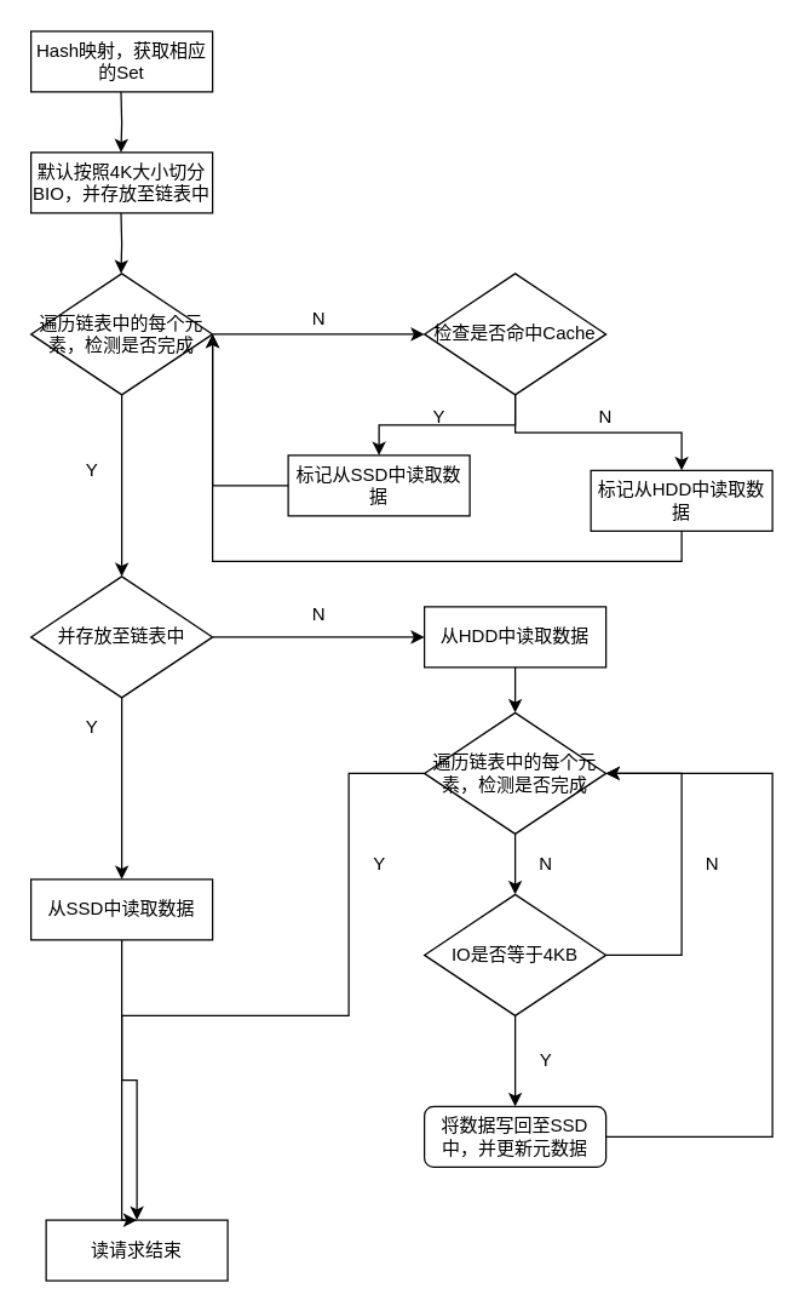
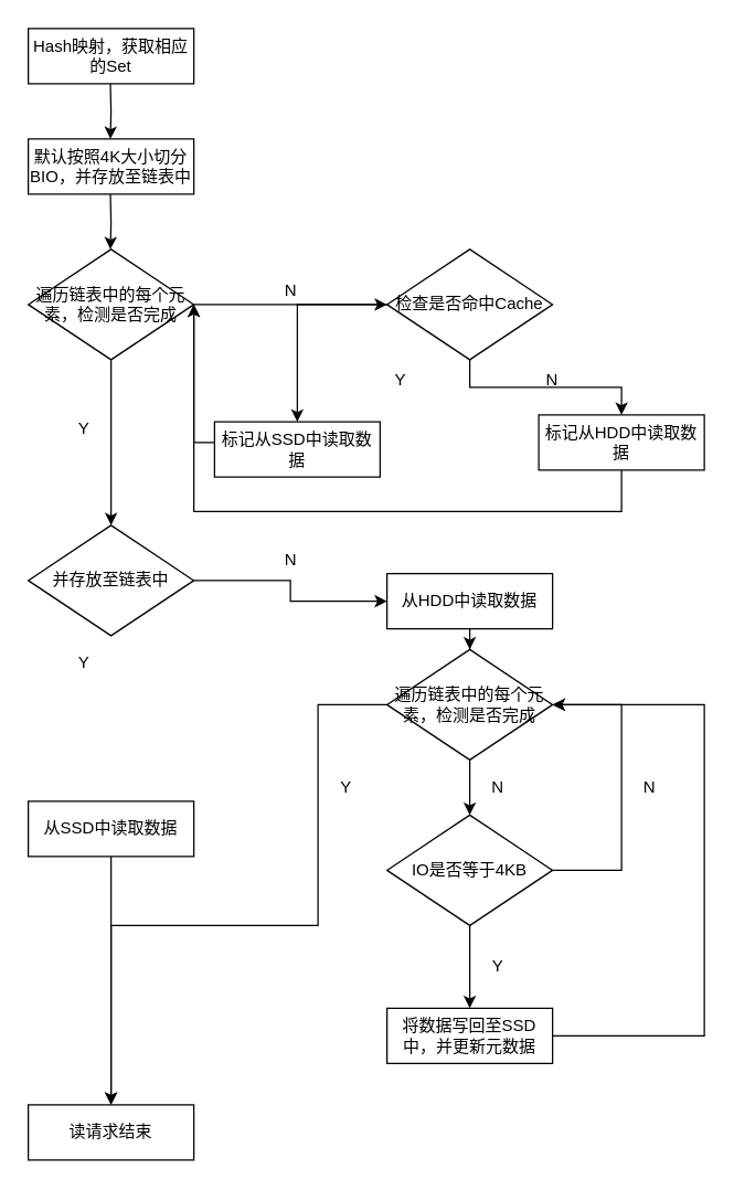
  <mxCell id="0" />
  <mxCell id="1" parent="0" />
  <mxCell id="2" value="Hash映射，获取相应的Set" style="rounded=0;whiteSpace=wrap;html=1;" vertex="1" parent="1"><mxGeometry x="20" y="20" width="120" height="40" as="geometry" /></mxCell>
  <mxCell id="3" style="edgeStyle=orthogonalEdgeStyle;rounded=0;orthogonalLoop=1;jettySize=auto;html=1;entryX=0.5;entryY=0;entryDx=0;entryDy=0;" edge="1" parent="1" source="5" target="7"><mxGeometry relative="1" as="geometry" /></mxCell>
  <mxCell id="4" style="edgeStyle=orthogonalEdgeStyle;rounded=0;orthogonalLoop=1;jettySize=auto;html=1;entryX=0.5;entryY=0;entryDx=0;entryDy=0;" edge="1" parent="1" source="5" target="9"><mxGeometry relative="1" as="geometry" /></mxCell>
  <mxCell id="5" value="检查是否命中Cache" style="rhombus;whiteSpace=wrap;html=1;" vertex="1" parent="1"><mxGeometry x="280" y="180" width="120" height="80" as="geometry" /></mxCell>
  <mxCell id="6" style="edgeStyle=orthogonalEdgeStyle;rounded=0;orthogonalLoop=1;jettySize=auto;html=1;entryX=1;entryY=0.5;entryDx=0;entryDy=0;" edge="1" parent="1" source="7" target="16"><mxGeometry relative="1" as="geometry"><Array as="points"><mxPoint x="140" y="320" /></Array></mxGeometry></mxCell>
- <mxCell id="7" value="标记从SSD中读取数据" style="rounded=0;whiteSpace=wrap;html=1;" vertex="1" parent="1"><mxGeometry x="190" y="300" width="120" height="40" as="geometry" /></mxCell>
+ <mxCell id="7" value="标记从SSD中读取数据" style="rounded=0;whiteSpace=wrap;html=1;" vertex="1" parent="1"><mxGeometry x="155" y="305" width="120" height="40" as="geometry" /></mxCell>
  <mxCell id="8" style="edgeStyle=orthogonalEdgeStyle;rounded=0;orthogonalLoop=1;jettySize=auto;html=1;" edge="1" parent="1" source="9"><mxGeometry relative="1" as="geometry"><mxPoint x="140" y="220" as="targetPoint" /><Array as="points"><mxPoint x="450" y="370" /><mxPoint x="140" y="370" /></Array></mxGeometry></mxCell>
- <mxCell id="9" value="标记从HDD中读取数据" style="rounded=0;whiteSpace=wrap;html=1;" vertex="1" parent="1"><mxGeometry x="390" y="310" width="120" height="40" as="geometry" /></mxCell>
+ <mxCell id="9" value="标记从HDD中读取数据" style="rounded=0;whiteSpace=wrap;html=1;" vertex="1" parent="1"><mxGeometry x="390" y="300" width="120" height="40" as="geometry" /></mxCell>
  <mxCell id="10" value="Y" style="text;html=1;strokeColor=none;fillColor=none;align=center;verticalAlign=middle;whiteSpace=wrap;rounded=0;" vertex="1" parent="1"><mxGeometry x="260" y="260" width="60" height="30" as="geometry" /></mxCell>
  <mxCell id="11" value="N" style="text;html=1;strokeColor=none;fillColor=none;align=center;verticalAlign=middle;whiteSpace=wrap;rounded=0;" vertex="1" parent="1"><mxGeometry x="370" y="260" width="60" height="30" as="geometry" /></mxCell>
  <mxCell id="12" value="默认按照4K大小切分BIO，并存放至链表中" style="rounded=0;whiteSpace=wrap;html=1;" vertex="1" parent="1"><mxGeometry x="20" y="100" width="120" height="40" as="geometry" /></mxCell>
  <mxCell id="13" style="edgeStyle=orthogonalEdgeStyle;rounded=0;orthogonalLoop=1;jettySize=auto;html=1;entryX=0.5;entryY=0;entryDx=0;entryDy=0;" edge="1" parent="1"><mxGeometry relative="1" as="geometry"><mxPoint x="79.5" y="60" as="sourcePoint" /><mxPoint x="79.5" y="100" as="targetPoint" /></mxGeometry></mxCell>
  <mxCell id="14" style="edgeStyle=orthogonalEdgeStyle;rounded=0;orthogonalLoop=1;jettySize=auto;html=1;entryX=0;entryY=0.5;entryDx=0;entryDy=0;" edge="1" parent="1" source="16" target="5"><mxGeometry relative="1" as="geometry" /></mxCell>
  <mxCell id="15" style="edgeStyle=orthogonalEdgeStyle;rounded=0;orthogonalLoop=1;jettySize=auto;html=1;entryX=0.5;entryY=0;entryDx=0;entryDy=0;" edge="1" parent="1" source="16" target="21"><mxGeometry relative="1" as="geometry" /></mxCell>
  <mxCell id="16" value="遍历链表中的每个元素，检测是否完成" style="rhombus;whiteSpace=wrap;html=1;" vertex="1" parent="1"><mxGeometry x="20" y="180" width="120" height="80" as="geometry" /></mxCell>
  <mxCell id="17" style="edgeStyle=orthogonalEdgeStyle;rounded=0;orthogonalLoop=1;jettySize=auto;html=1;entryX=0.5;entryY=0;entryDx=0;entryDy=0;" edge="1" parent="1"><mxGeometry relative="1" as="geometry"><mxPoint x="79.5" y="140" as="sourcePoint" /><mxPoint x="79.5" y="180" as="targetPoint" /></mxGeometry></mxCell>
  <mxCell id="18" value="N" style="text;html=1;align=center;verticalAlign=middle;resizable=0;points=[];autosize=1;strokeColor=none;fillColor=none;" vertex="1" parent="1"><mxGeometry x="200" y="200" width="20" height="20" as="geometry" /></mxCell>
- <mxCell id="19" style="edgeStyle=orthogonalEdgeStyle;rounded=0;orthogonalLoop=1;jettySize=auto;html=1;entryX=0.5;entryY=0;entryDx=0;entryDy=0;" edge="1" parent="1" source="21" target="24"><mxGeometry relative="1" as="geometry" /></mxCell>
  <mxCell id="20" style="edgeStyle=orthogonalEdgeStyle;rounded=0;orthogonalLoop=1;jettySize=auto;html=1;entryX=0;entryY=0.5;entryDx=0;entryDy=0;" edge="1" parent="1" source="21" target="27"><mxGeometry relative="1" as="geometry" /></mxCell>
  <mxCell id="21" value="并存放至链表中" style="rhombus;whiteSpace=wrap;html=1;" vertex="1" parent="1"><mxGeometry x="20" y="380" width="120" height="80" as="geometry" /></mxCell>
  <mxCell id="22" value="Y" style="text;html=1;align=center;verticalAlign=middle;resizable=0;points=[];autosize=1;strokeColor=none;fillColor=none;" vertex="1" parent="1"><mxGeometry x="50" y="300" width="20" height="20" as="geometry" /></mxCell>
  <mxCell id="23" style="edgeStyle=orthogonalEdgeStyle;rounded=0;orthogonalLoop=1;jettySize=auto;html=1;entryX=0.5;entryY=0;entryDx=0;entryDy=0;" edge="1" parent="1" source="24" target="29"><mxGeometry relative="1" as="geometry" /></mxCell>
  <mxCell id="24" value="从SSD中读取数据" style="rounded=0;whiteSpace=wrap;html=1;" vertex="1" parent="1"><mxGeometry x="20" y="580" width="120" height="40" as="geometry" /></mxCell>
  <mxCell id="25" value="Y" style="text;html=1;align=center;verticalAlign=middle;resizable=0;points=[];autosize=1;strokeColor=none;fillColor=none;" vertex="1" parent="1"><mxGeometry x="50" y="470" width="20" height="20" as="geometry" /></mxCell>
  <mxCell id="26" style="edgeStyle=orthogonalEdgeStyle;rounded=0;orthogonalLoop=1;jettySize=auto;html=1;entryX=0.5;entryY=0;entryDx=0;entryDy=0;" edge="1" parent="1" source="27" target="37"><mxGeometry relative="1" as="geometry" /></mxCell>
- <mxCell id="27" value="从HDD中读取数据" style="rounded=0;whiteSpace=wrap;html=1;" vertex="1" parent="1"><mxGeometry x="280" y="400" width="120" height="40" as="geometry" /></mxCell>
+ <mxCell id="27" value="从HDD中读取数据" style="rounded=0;whiteSpace=wrap;html=1;" vertex="1" parent="1"><mxGeometry x="280" y="415" width="120" height="40" as="geometry" /></mxCell>
  <mxCell id="28" value="N" style="text;html=1;align=center;verticalAlign=middle;resizable=0;points=[];autosize=1;strokeColor=none;fillColor=none;" vertex="1" parent="1"><mxGeometry x="200" y="395" width="20" height="20" as="geometry" /></mxCell>
- <mxCell id="29" value="读请求结束" style="rounded=0;whiteSpace=wrap;html=1;" vertex="1" parent="1"><mxGeometry x="30" y="805" width="120" height="40" as="geometry" /></mxCell>
+ <mxCell id="29" value="读请求结束" style="rounded=0;whiteSpace=wrap;html=1;" vertex="1" parent="1"><mxGeometry x="20" y="800" width="120" height="40" as="geometry" /></mxCell>
  <mxCell id="30" style="edgeStyle=orthogonalEdgeStyle;rounded=0;orthogonalLoop=1;jettySize=auto;html=1;entryX=0.5;entryY=0;entryDx=0;entryDy=0;" edge="1" parent="1" source="32" target="34"><mxGeometry relative="1" as="geometry" /></mxCell>
  <mxCell id="31" style="edgeStyle=orthogonalEdgeStyle;rounded=0;orthogonalLoop=1;jettySize=auto;html=1;entryX=1;entryY=0.5;entryDx=0;entryDy=0;" edge="1" parent="1" source="32" target="37"><mxGeometry relative="1" as="geometry"><Array as="points"><mxPoint x="450" y="630" /><mxPoint x="450" y="510" /></Array></mxGeometry></mxCell>
  <mxCell id="32" value="IO是否等于4KB" style="rhombus;whiteSpace=wrap;html=1;" vertex="1" parent="1"><mxGeometry x="280" y="590" width="120" height="80" as="geometry" /></mxCell>
  <mxCell id="33" style="edgeStyle=orthogonalEdgeStyle;rounded=0;orthogonalLoop=1;jettySize=auto;html=1;entryX=1;entryY=0.5;entryDx=0;entryDy=0;" edge="1" parent="1" source="34" target="37"><mxGeometry relative="1" as="geometry"><Array as="points"><mxPoint x="510" y="750" /><mxPoint x="510" y="510" /></Array></mxGeometry></mxCell>
- <mxCell id="34" value="将数据写回至SSD中，并更新元数据" style="whiteSpace=wrap;html=1;rounded=1;" vertex="1" parent="1"><mxGeometry x="280" y="730" width="120" height="40" as="geometry" /></mxCell>
+ <mxCell id="34" value="将数据写回至SSD中，并更新元数据" style="rounded=0;whiteSpace=wrap;html=1;" vertex="1" parent="1"><mxGeometry x="280" y="730" width="120" height="40" as="geometry" /></mxCell>
  <mxCell id="35" style="edgeStyle=orthogonalEdgeStyle;rounded=0;orthogonalLoop=1;jettySize=auto;html=1;entryX=0.5;entryY=0;entryDx=0;entryDy=0;" edge="1" parent="1" source="37" target="32"><mxGeometry relative="1" as="geometry" /></mxCell>
  <mxCell id="36" style="edgeStyle=orthogonalEdgeStyle;rounded=0;orthogonalLoop=1;jettySize=auto;html=1;entryX=0.5;entryY=0;entryDx=0;entryDy=0;" edge="1" parent="1" source="37" target="29"><mxGeometry relative="1" as="geometry"><Array as="points"><mxPoint x="230" y="510" /><mxPoint x="230" y="670" /><mxPoint x="80" y="670" /></Array></mxGeometry></mxCell>
  <mxCell id="37" value="遍历链表中的每个元素，检测是否完成" style="rhombus;whiteSpace=wrap;html=1;" vertex="1" parent="1"><mxGeometry x="280" y="470" width="120" height="80" as="geometry" /></mxCell>
  <mxCell id="38" value="N" style="text;html=1;align=center;verticalAlign=middle;resizable=0;points=[];autosize=1;strokeColor=none;fillColor=none;" vertex="1" parent="1"><mxGeometry x="350" y="560" width="20" height="20" as="geometry" /></mxCell>
  <mxCell id="39" value="Y" style="text;html=1;align=center;verticalAlign=middle;resizable=0;points=[];autosize=1;strokeColor=none;fillColor=none;" vertex="1" parent="1"><mxGeometry x="240" y="560" width="20" height="20" as="geometry" /></mxCell>
  <mxCell id="40" value="Y" style="text;html=1;align=center;verticalAlign=middle;resizable=0;points=[];autosize=1;strokeColor=none;fillColor=none;" vertex="1" parent="1"><mxGeometry x="350" y="690" width="20" height="20" as="geometry" /></mxCell>
  <mxCell id="41" value="N" style="text;html=1;align=center;verticalAlign=middle;resizable=0;points=[];autosize=1;strokeColor=none;fillColor=none;" vertex="1" parent="1"><mxGeometry x="460" y="560" width="20" height="20" as="geometry" /></mxCell>
